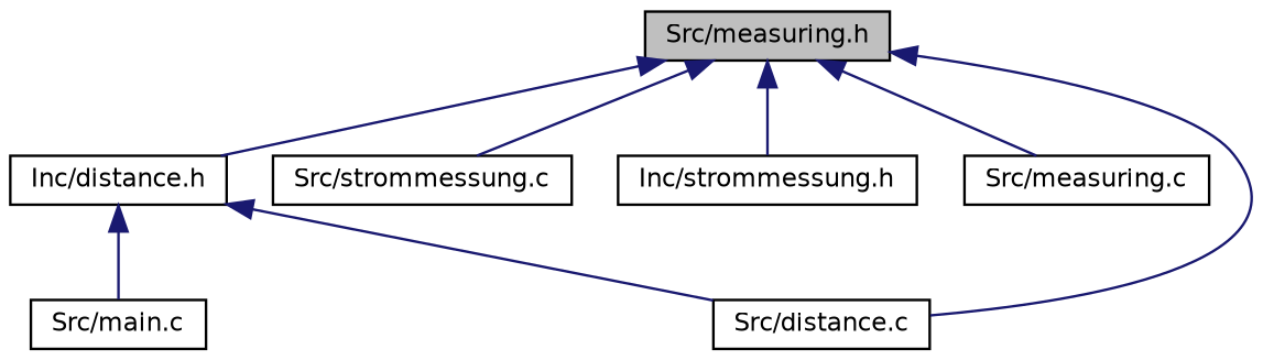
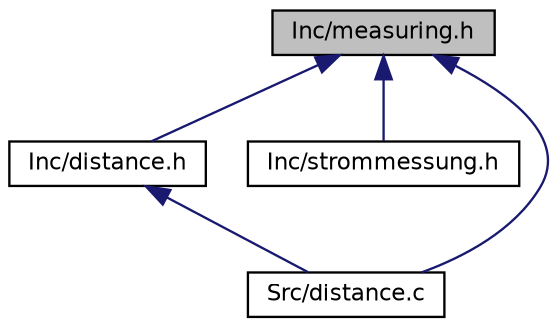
  digraph {
    node [color=black fillcolor=white fontname=Helvetica fontsize=10 shape=record style=filled]
    edge [color=midnightblue dir=back fontname=Helvetica fontsize=10 labelfontname=Helvetica labelfontsize=10 style=solid]
-   n1 [fillcolor=grey75 fontcolor=black height=0.2 label="Src/measuring.h" width=0.4]
+   n1 [fillcolor=grey75 fontcolor=black height=0.2 label="Inc/measuring.h" width=0.4]
    n2 [height=0.2 label="Inc/distance.h" width=0.4]
-   n3 [height=0.2 label="Src/strommessung.c" width=0.4]
    n4 [height=0.2 label="Inc/strommessung.h" width=0.4]
-   n5 [height=0.2 label="Src/measuring.c" width=0.4]
    n6 [height=0.2 label="Src/distance.c" width=0.4]
-   n7 [height=0.2 label="Src/main.c" width=0.4]
    n1 -> n2
-   n1 -> n3
    n1 -> n4
-   n1 -> n5
    n1 -> n6
    n2 -> n6
-   n2 -> n7
  }
